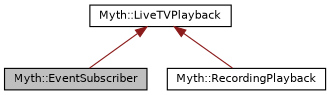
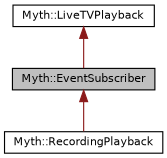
  digraph {
    node [color=black fillcolor=white fontname=Helvetica fontsize=10 shape=record style=filled]
    edge [color=firebrick4 dir=back fontname=Helvetica fontsize=10 labelfontname=Helvetica labelfontsize=10 style=solid]
    n1 [fillcolor=grey75 fontcolor=black height=0.2 label="Myth::EventSubscriber" width=0.4]
    n2 [height=0.2 label="Myth::RecordingPlayback" width=0.4]
    n3 [height=0.2 label="Myth::LiveTVPlayback" width=0.4]
-   n3 -> n2
+   n1 -> n2
    n3 -> n1
  }
